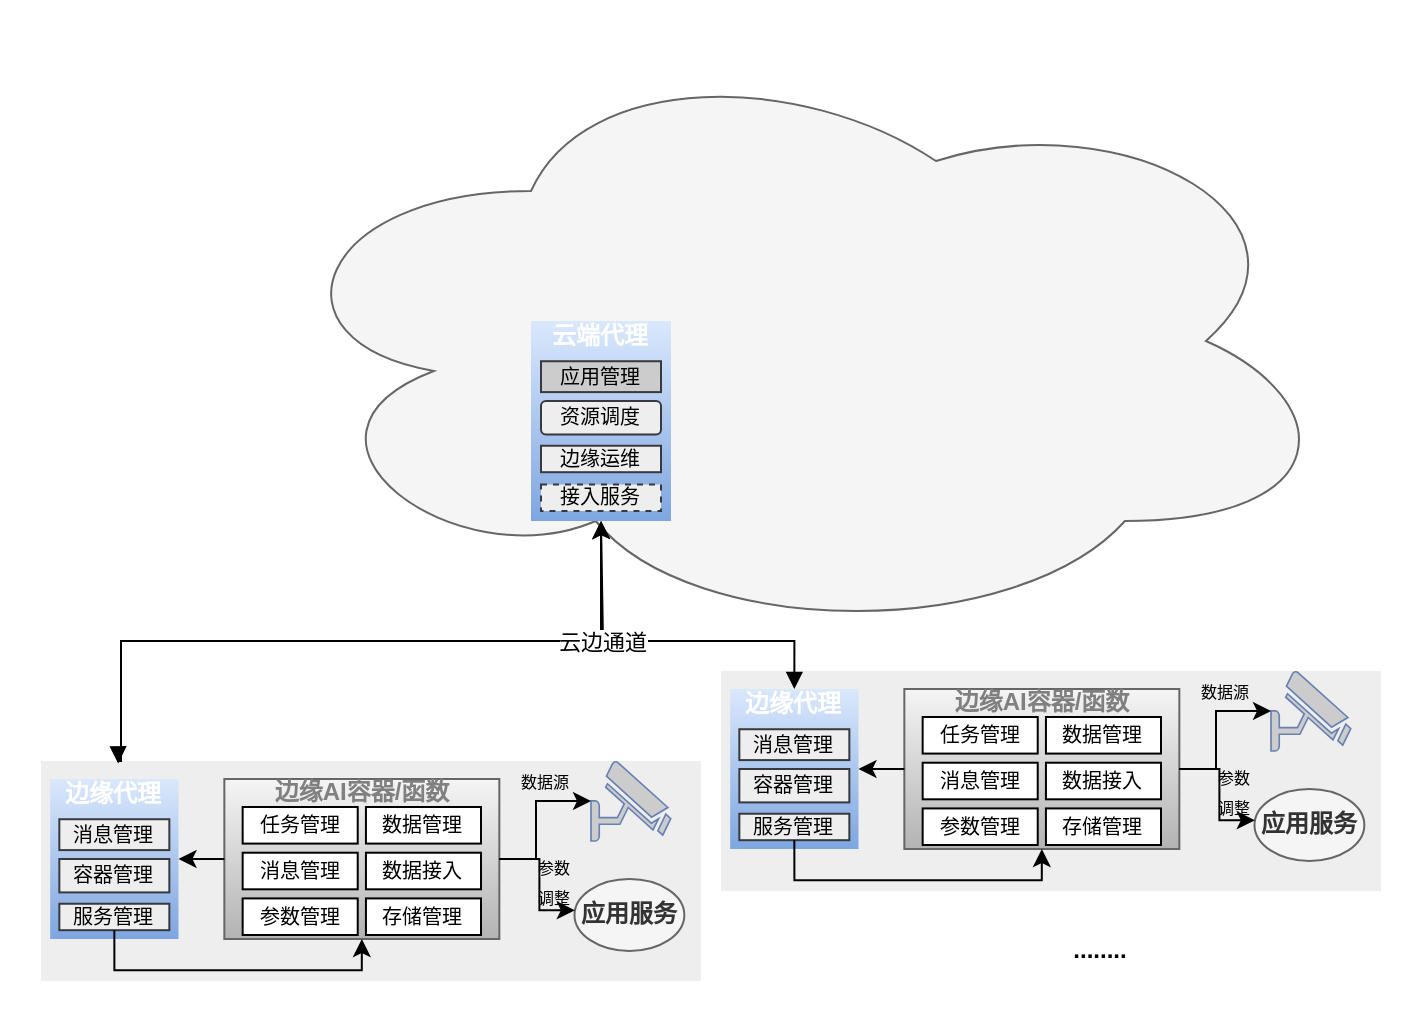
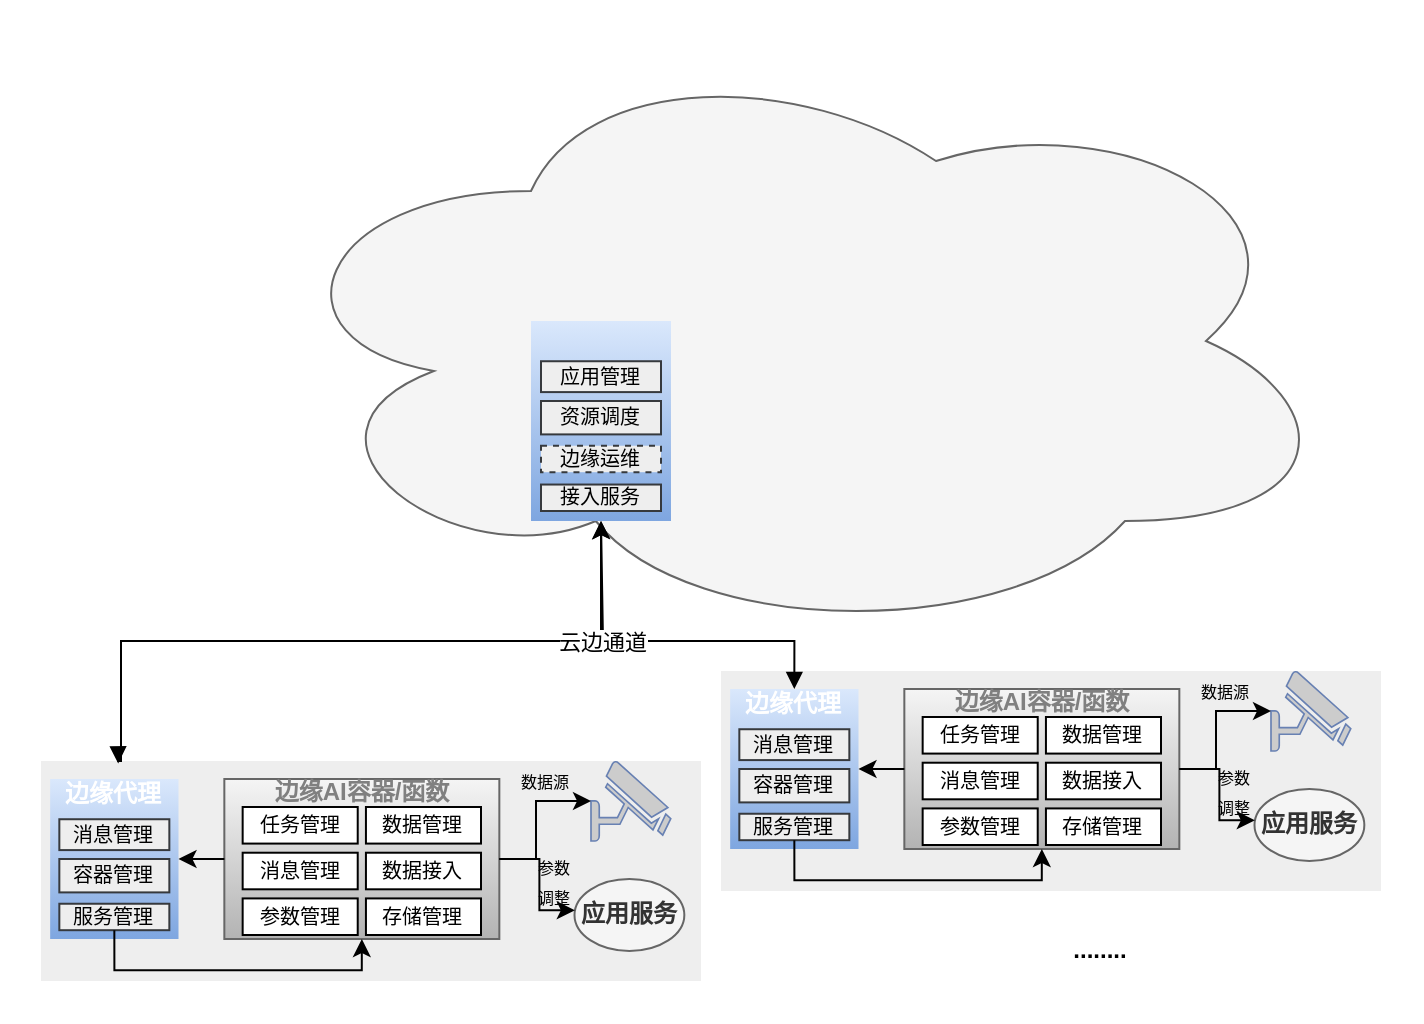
  <mxCell id="0" />
  <mxCell id="1" parent="0" />
  <mxCell id="2" value="" style="ellipse;shape=cloud;whiteSpace=wrap;html=1;fillColor=#f5f5f5;fontColor=#333333;strokeColor=#666666;" vertex="1" parent="1"><mxGeometry x="130" y="20" width="540" height="300" as="geometry" /></mxCell>
  <mxCell id="3" value="" style="group" vertex="1" connectable="0" parent="1"><mxGeometry x="260" y="160" width="80" height="100.004" as="geometry" /></mxCell>
  <mxCell id="4" value="" style="rounded=0;whiteSpace=wrap;html=1;fillColor=#dae8fc;gradientColor=#7ea6e0;strokeColor=none;container=0;" vertex="1" parent="3"><mxGeometry x="5" width="70" height="100" as="geometry" /></mxCell>
- <mxCell id="5" value="&lt;font color=&quot;#ffffff&quot;&gt;&lt;b&gt;云端代理&lt;/b&gt;&lt;/font&gt;" style="rounded=0;whiteSpace=wrap;html=1;strokeColor=none;fillColor=none;container=0;" vertex="1" parent="3"><mxGeometry x="10" width="60" height="15.121" as="geometry" /></mxCell>
- <mxCell id="6" value="&lt;font style=&quot;font-size: 10px;&quot;&gt;资源调度&lt;/font&gt;" style="whiteSpace=wrap;html=1;fillColor=#eeeeee;strokeColor=#36393d;container=0;rounded=1;" vertex="1" parent="3"><mxGeometry x="10" y="40" width="60" height="16.7" as="geometry" /></mxCell>
- <mxCell id="7" value="&lt;font style=&quot;font-size: 10px;&quot;&gt;边缘运维&lt;/font&gt;" style="rounded=0;whiteSpace=wrap;html=1;fillColor=#eeeeee;strokeColor=#36393d;container=0;" vertex="1" parent="3"><mxGeometry x="10" y="62.374" width="60" height="13.231" as="geometry" /></mxCell>
- <mxCell id="8" value="&lt;font style=&quot;font-size: 10px;&quot;&gt;应用管理&lt;/font&gt;" style="rounded=0;whiteSpace=wrap;html=1;fillColor=#cccccc;strokeColor=#36393d;container=0;" vertex="1" parent="3"><mxGeometry x="10" y="20.12" width="60" height="15.43" as="geometry" /></mxCell>
- <mxCell id="9" value="&lt;font style=&quot;font-size: 10px;&quot;&gt;接入服务&lt;/font&gt;" style="rounded=0;whiteSpace=wrap;html=1;fillColor=#eeeeee;strokeColor=#36393d;container=0;dashed=1;" vertex="1" parent="3"><mxGeometry x="10" y="81.774" width="60" height="13.231" as="geometry" /></mxCell>
+ <mxCell id="6" value="&lt;font style=&quot;font-size: 10px;&quot;&gt;资源调度&lt;/font&gt;" style="rounded=0;whiteSpace=wrap;html=1;fillColor=#eeeeee;strokeColor=#36393d;container=0;" vertex="1" parent="3"><mxGeometry x="10" y="40" width="60" height="16.7" as="geometry" /></mxCell>
+ <mxCell id="7" value="&lt;font style=&quot;font-size: 10px;&quot;&gt;边缘运维&lt;/font&gt;" style="rounded=0;whiteSpace=wrap;html=1;fillColor=#eeeeee;strokeColor=#36393d;container=0;dashed=1;" vertex="1" parent="3"><mxGeometry x="10" y="62.374" width="60" height="13.231" as="geometry" /></mxCell>
+ <mxCell id="8" value="&lt;font style=&quot;font-size: 10px;&quot;&gt;应用管理&lt;/font&gt;" style="rounded=0;whiteSpace=wrap;html=1;fillColor=#eeeeee;strokeColor=#36393d;container=0;" vertex="1" parent="3"><mxGeometry x="10" y="20.12" width="60" height="15.43" as="geometry" /></mxCell>
+ <mxCell id="9" value="&lt;font style=&quot;font-size: 10px;&quot;&gt;接入服务&lt;/font&gt;" style="rounded=0;whiteSpace=wrap;html=1;fillColor=#eeeeee;strokeColor=#36393d;container=0;" vertex="1" parent="3"><mxGeometry x="10" y="81.774" width="60" height="13.231" as="geometry" /></mxCell>
  <mxCell id="10" value="" style="group" vertex="1" connectable="0" parent="1"><mxGeometry x="360" y="325" width="330" height="120" as="geometry" /></mxCell>
  <mxCell id="11" value="" style="rounded=0;whiteSpace=wrap;html=1;fillColor=#eeeeee;strokeColor=none;" vertex="1" parent="10"><mxGeometry y="10" width="330" height="110" as="geometry" /></mxCell>
  <mxCell id="12" value="" style="group" vertex="1" connectable="0" parent="10"><mxGeometry x="91.667" width="230" height="114" as="geometry" /></mxCell>
  <mxCell id="13" value="" style="fontColor=#0066CC;verticalAlign=top;verticalLabelPosition=bottom;labelPosition=center;align=center;html=1;outlineConnect=0;fillColor=#CCCCCC;strokeColor=#6881B3;gradientColor=none;gradientDirection=north;strokeWidth=2;shape=mxgraph.networks.security_camera;" vertex="1" parent="12"><mxGeometry x="183.333" y="10" width="39.875" height="40" as="geometry" /></mxCell>
  <mxCell id="14" value="&lt;b&gt;应用服务&lt;/b&gt;" style="ellipse;whiteSpace=wrap;html=1;fillColor=#f5f5f5;fontColor=#333333;strokeColor=#666666;" vertex="1" parent="12"><mxGeometry x="175.08" y="69" width="54.92" height="36" as="geometry" /></mxCell>
  <mxCell id="15" value="" style="group" vertex="1" connectable="0" parent="12"><mxGeometry y="19" width="137.5" height="80" as="geometry" /></mxCell>
  <mxCell id="16" value="" style="rounded=0;whiteSpace=wrap;html=1;fillColor=#f5f5f5;strokeColor=#666666;gradientColor=#b3b3b3;" vertex="1" parent="15"><mxGeometry width="137.5" height="80" as="geometry" /></mxCell>
  <mxCell id="17" value="&lt;b style=&quot;&quot;&gt;&lt;font color=&quot;#808080&quot;&gt;边缘AI容器/函数&lt;/font&gt;&lt;/b&gt;" style="rounded=0;whiteSpace=wrap;html=1;strokeColor=none;fillColor=none;" vertex="1" parent="15"><mxGeometry x="22.917" y="2.133" width="91.667" height="10.667" as="geometry" /></mxCell>
  <mxCell id="18" value="" style="group;fontSize=10;" vertex="1" connectable="0" parent="15"><mxGeometry x="9.167" y="14" width="119.167" height="64" as="geometry" /></mxCell>
  <mxCell id="19" value="任务管理" style="rounded=0;whiteSpace=wrap;html=1;fontSize=10;" vertex="1" parent="18"><mxGeometry width="57.529" height="18.286" as="geometry" /></mxCell>
  <mxCell id="20" value="数据管理" style="rounded=0;whiteSpace=wrap;html=1;fontSize=10;" vertex="1" parent="18"><mxGeometry x="61.638" width="57.529" height="18.286" as="geometry" /></mxCell>
  <mxCell id="21" value="数据接入" style="rounded=0;whiteSpace=wrap;html=1;fontSize=10;" vertex="1" parent="18"><mxGeometry x="61.638" y="22.857" width="57.529" height="18.286" as="geometry" /></mxCell>
  <mxCell id="22" value="消息管理" style="rounded=0;whiteSpace=wrap;html=1;fontSize=10;" vertex="1" parent="18"><mxGeometry y="22.857" width="57.529" height="18.286" as="geometry" /></mxCell>
  <mxCell id="23" value="参数管理" style="rounded=0;whiteSpace=wrap;html=1;fontSize=10;" vertex="1" parent="18"><mxGeometry y="45.714" width="57.529" height="18.286" as="geometry" /></mxCell>
  <mxCell id="24" value="存储管理" style="rounded=0;whiteSpace=wrap;html=1;fontSize=10;" vertex="1" parent="18"><mxGeometry x="61.638" y="45.714" width="57.529" height="18.286" as="geometry" /></mxCell>
  <mxCell id="25" style="edgeStyle=orthogonalEdgeStyle;rounded=0;orthogonalLoop=1;jettySize=auto;html=1;exitX=1;exitY=0.5;exitDx=0;exitDy=0;entryX=0;entryY=0.5;entryDx=0;entryDy=0;entryPerimeter=0;" edge="1" parent="12" source="16" target="13"><mxGeometry relative="1" as="geometry"><Array as="points"><mxPoint x="155.833" y="59" /><mxPoint x="155.833" y="30" /></Array></mxGeometry></mxCell>
  <mxCell id="26" style="edgeStyle=orthogonalEdgeStyle;rounded=0;orthogonalLoop=1;jettySize=auto;html=1;exitX=1;exitY=0.5;exitDx=0;exitDy=0;entryX=0.003;entryY=0.434;entryDx=0;entryDy=0;entryPerimeter=0;" edge="1" parent="12" source="16" target="14"><mxGeometry relative="1" as="geometry" /></mxCell>
  <mxCell id="27" value="&lt;font style=&quot;font-size: 8px;&quot;&gt;数据源&lt;/font&gt;" style="text;html=1;strokeColor=none;fillColor=none;align=center;verticalAlign=middle;whiteSpace=wrap;rounded=0;" vertex="1" parent="12"><mxGeometry x="147.125" y="10" width="27.042" height="20" as="geometry" /></mxCell>
  <mxCell id="28" value="&lt;font style=&quot;font-size: 8px;&quot;&gt;参数调整&lt;/font&gt;" style="text;html=1;strokeColor=none;fillColor=none;align=center;verticalAlign=middle;whiteSpace=wrap;rounded=0;" vertex="1" parent="12"><mxGeometry x="155.833" y="60" width="18.333" height="20" as="geometry" /></mxCell>
  <mxCell id="29" value="" style="group" vertex="1" connectable="0" parent="10"><mxGeometry y="19" width="73.333" height="86" as="geometry" /></mxCell>
  <mxCell id="30" value="" style="rounded=0;whiteSpace=wrap;html=1;fillColor=#dae8fc;gradientColor=#7ea6e0;strokeColor=none;container=0;" vertex="1" parent="29"><mxGeometry x="4.583" width="64.167" height="80" as="geometry" /></mxCell>
  <mxCell id="31" style="edgeStyle=orthogonalEdgeStyle;rounded=0;orthogonalLoop=1;jettySize=auto;html=1;exitX=0.5;exitY=0;exitDx=0;exitDy=0;startArrow=block;startFill=1;" edge="1" parent="29" source="32"><mxGeometry relative="1" as="geometry"><mxPoint x="-60" y="-84" as="targetPoint" /><Array as="points"><mxPoint x="37" y="-24" /><mxPoint x="-59" y="-24" /><mxPoint x="-59" y="-84" /></Array></mxGeometry></mxCell>
  <mxCell id="32" value="&lt;font color=&quot;#ffffff&quot;&gt;&lt;b&gt;边缘代理&lt;/b&gt;&lt;/font&gt;" style="rounded=0;whiteSpace=wrap;html=1;strokeColor=none;fillColor=none;container=0;" vertex="1" parent="29"><mxGeometry x="9.167" width="55.0" height="15.121" as="geometry" /></mxCell>
  <mxCell id="33" value="&lt;font style=&quot;font-size: 10px;&quot;&gt;容器管理&lt;/font&gt;" style="rounded=0;whiteSpace=wrap;html=1;fillColor=#eeeeee;strokeColor=#36393d;container=0;" vertex="1" parent="29"><mxGeometry x="9.167" y="40" width="55.0" height="16.7" as="geometry" /></mxCell>
  <mxCell id="34" value="&lt;font style=&quot;font-size: 10px;&quot;&gt;服务管理&lt;/font&gt;" style="rounded=0;whiteSpace=wrap;html=1;fillColor=#eeeeee;strokeColor=#36393d;container=0;" vertex="1" parent="29"><mxGeometry x="9.167" y="62.374" width="55.0" height="13.231" as="geometry" /></mxCell>
  <mxCell id="35" value="&lt;font style=&quot;font-size: 10px;&quot;&gt;消息管理&lt;/font&gt;" style="rounded=0;whiteSpace=wrap;html=1;fillColor=#eeeeee;strokeColor=#36393d;container=0;" vertex="1" parent="29"><mxGeometry x="9.167" y="20.12" width="55.0" height="15.43" as="geometry" /></mxCell>
  <mxCell id="36" style="edgeStyle=orthogonalEdgeStyle;rounded=0;orthogonalLoop=1;jettySize=auto;html=1;exitX=0;exitY=0.5;exitDx=0;exitDy=0;entryX=1;entryY=0.5;entryDx=0;entryDy=0;" edge="1" parent="10" source="16" target="30"><mxGeometry relative="1" as="geometry" /></mxCell>
  <mxCell id="37" style="edgeStyle=orthogonalEdgeStyle;rounded=0;orthogonalLoop=1;jettySize=auto;html=1;exitX=0.5;exitY=1;exitDx=0;exitDy=0;entryX=0.5;entryY=1;entryDx=0;entryDy=0;" edge="1" parent="10" source="34" target="16"><mxGeometry relative="1" as="geometry" /></mxCell>
  <mxCell id="38" value="" style="group" vertex="1" connectable="0" parent="1"><mxGeometry x="20" y="370" width="330" height="120" as="geometry" /></mxCell>
  <mxCell id="39" value="" style="rounded=0;whiteSpace=wrap;html=1;fillColor=#eeeeee;strokeColor=none;" vertex="1" parent="38"><mxGeometry y="10" width="330" height="110" as="geometry" /></mxCell>
  <mxCell id="40" value="" style="group" vertex="1" connectable="0" parent="38"><mxGeometry x="91.667" width="230" height="114" as="geometry" /></mxCell>
  <mxCell id="41" value="" style="fontColor=#0066CC;verticalAlign=top;verticalLabelPosition=bottom;labelPosition=center;align=center;html=1;outlineConnect=0;fillColor=#CCCCCC;strokeColor=#6881B3;gradientColor=none;gradientDirection=north;strokeWidth=2;shape=mxgraph.networks.security_camera;" vertex="1" parent="40"><mxGeometry x="183.333" y="10" width="39.875" height="40" as="geometry" /></mxCell>
  <mxCell id="42" value="&lt;b&gt;应用服务&lt;/b&gt;" style="ellipse;whiteSpace=wrap;html=1;fillColor=#f5f5f5;fontColor=#333333;strokeColor=#666666;" vertex="1" parent="40"><mxGeometry x="175.08" y="69" width="54.92" height="36" as="geometry" /></mxCell>
  <mxCell id="43" value="" style="group" vertex="1" connectable="0" parent="40"><mxGeometry y="19" width="137.5" height="80" as="geometry" /></mxCell>
  <mxCell id="44" value="" style="rounded=0;whiteSpace=wrap;html=1;fillColor=#f5f5f5;strokeColor=#666666;gradientColor=#b3b3b3;" vertex="1" parent="43"><mxGeometry width="137.5" height="80" as="geometry" /></mxCell>
  <mxCell id="45" value="&lt;b style=&quot;&quot;&gt;&lt;font color=&quot;#808080&quot;&gt;边缘AI容器/函数&lt;/font&gt;&lt;/b&gt;" style="rounded=0;whiteSpace=wrap;html=1;strokeColor=none;fillColor=none;" vertex="1" parent="43"><mxGeometry x="22.917" y="2.133" width="91.667" height="10.667" as="geometry" /></mxCell>
  <mxCell id="46" value="" style="group;fontSize=10;" vertex="1" connectable="0" parent="43"><mxGeometry x="9.167" y="14" width="119.167" height="64" as="geometry" /></mxCell>
  <mxCell id="47" value="任务管理" style="rounded=0;whiteSpace=wrap;html=1;fontSize=10;" vertex="1" parent="46"><mxGeometry width="57.529" height="18.286" as="geometry" /></mxCell>
  <mxCell id="48" value="数据管理" style="rounded=0;whiteSpace=wrap;html=1;fontSize=10;" vertex="1" parent="46"><mxGeometry x="61.638" width="57.529" height="18.286" as="geometry" /></mxCell>
  <mxCell id="49" value="数据接入" style="rounded=0;whiteSpace=wrap;html=1;fontSize=10;" vertex="1" parent="46"><mxGeometry x="61.638" y="22.857" width="57.529" height="18.286" as="geometry" /></mxCell>
  <mxCell id="50" value="消息管理" style="rounded=0;whiteSpace=wrap;html=1;fontSize=10;" vertex="1" parent="46"><mxGeometry y="22.857" width="57.529" height="18.286" as="geometry" /></mxCell>
  <mxCell id="51" value="参数管理" style="rounded=0;whiteSpace=wrap;html=1;fontSize=10;" vertex="1" parent="46"><mxGeometry y="45.714" width="57.529" height="18.286" as="geometry" /></mxCell>
  <mxCell id="52" value="存储管理" style="rounded=0;whiteSpace=wrap;html=1;fontSize=10;" vertex="1" parent="46"><mxGeometry x="61.638" y="45.714" width="57.529" height="18.286" as="geometry" /></mxCell>
  <mxCell id="53" style="edgeStyle=orthogonalEdgeStyle;rounded=0;orthogonalLoop=1;jettySize=auto;html=1;exitX=1;exitY=0.5;exitDx=0;exitDy=0;entryX=0;entryY=0.5;entryDx=0;entryDy=0;entryPerimeter=0;" edge="1" parent="40" source="44" target="41"><mxGeometry relative="1" as="geometry"><Array as="points"><mxPoint x="155.833" y="59" /><mxPoint x="155.833" y="30" /></Array></mxGeometry></mxCell>
  <mxCell id="54" style="edgeStyle=orthogonalEdgeStyle;rounded=0;orthogonalLoop=1;jettySize=auto;html=1;exitX=1;exitY=0.5;exitDx=0;exitDy=0;entryX=0.003;entryY=0.434;entryDx=0;entryDy=0;entryPerimeter=0;" edge="1" parent="40" source="44" target="42"><mxGeometry relative="1" as="geometry" /></mxCell>
  <mxCell id="55" value="&lt;font style=&quot;font-size: 8px;&quot;&gt;数据源&lt;/font&gt;" style="text;html=1;strokeColor=none;fillColor=none;align=center;verticalAlign=middle;whiteSpace=wrap;rounded=0;" vertex="1" parent="40"><mxGeometry x="147.125" y="10" width="27.042" height="20" as="geometry" /></mxCell>
  <mxCell id="56" value="&lt;font style=&quot;font-size: 8px;&quot;&gt;参数调整&lt;/font&gt;" style="text;html=1;strokeColor=none;fillColor=none;align=center;verticalAlign=middle;whiteSpace=wrap;rounded=0;" vertex="1" parent="40"><mxGeometry x="155.833" y="60" width="18.333" height="20" as="geometry" /></mxCell>
  <mxCell id="57" value="" style="group" vertex="1" connectable="0" parent="38"><mxGeometry y="19" width="73.333" height="86" as="geometry" /></mxCell>
  <mxCell id="58" value="" style="rounded=0;whiteSpace=wrap;html=1;fillColor=#dae8fc;gradientColor=#7ea6e0;strokeColor=none;container=0;" vertex="1" parent="57"><mxGeometry x="4.583" width="64.167" height="80" as="geometry" /></mxCell>
  <mxCell id="59" value="&lt;font color=&quot;#ffffff&quot;&gt;&lt;b&gt;边缘代理&lt;/b&gt;&lt;/font&gt;" style="rounded=0;whiteSpace=wrap;html=1;strokeColor=none;fillColor=none;container=0;" vertex="1" parent="57"><mxGeometry x="9.167" width="55.0" height="15.121" as="geometry" /></mxCell>
  <mxCell id="60" value="&lt;font style=&quot;font-size: 10px;&quot;&gt;容器管理&lt;/font&gt;" style="rounded=0;whiteSpace=wrap;html=1;fillColor=#eeeeee;strokeColor=#36393d;container=0;" vertex="1" parent="57"><mxGeometry x="9.167" y="40" width="55.0" height="16.7" as="geometry" /></mxCell>
  <mxCell id="61" value="&lt;font style=&quot;font-size: 10px;&quot;&gt;服务管理&lt;/font&gt;" style="rounded=0;whiteSpace=wrap;html=1;fillColor=#eeeeee;strokeColor=#36393d;container=0;" vertex="1" parent="57"><mxGeometry x="9.167" y="62.374" width="55.0" height="13.231" as="geometry" /></mxCell>
  <mxCell id="62" value="&lt;font style=&quot;font-size: 10px;&quot;&gt;消息管理&lt;/font&gt;" style="rounded=0;whiteSpace=wrap;html=1;fillColor=#eeeeee;strokeColor=#36393d;container=0;" vertex="1" parent="57"><mxGeometry x="9.167" y="20.12" width="55.0" height="15.43" as="geometry" /></mxCell>
  <mxCell id="63" style="edgeStyle=orthogonalEdgeStyle;rounded=0;orthogonalLoop=1;jettySize=auto;html=1;exitX=0;exitY=0.5;exitDx=0;exitDy=0;entryX=1;entryY=0.5;entryDx=0;entryDy=0;" edge="1" parent="38" source="44" target="58"><mxGeometry relative="1" as="geometry" /></mxCell>
  <mxCell id="64" style="edgeStyle=orthogonalEdgeStyle;rounded=0;orthogonalLoop=1;jettySize=auto;html=1;exitX=0.5;exitY=1;exitDx=0;exitDy=0;entryX=0.5;entryY=1;entryDx=0;entryDy=0;" edge="1" parent="38" source="61" target="44"><mxGeometry relative="1" as="geometry" /></mxCell>
  <mxCell id="65" value="&lt;b&gt;........&lt;/b&gt;" style="text;html=1;strokeColor=none;fillColor=none;align=center;verticalAlign=middle;whiteSpace=wrap;rounded=0;" vertex="1" parent="1"><mxGeometry x="520" y="460" width="60" height="30" as="geometry" /></mxCell>
  <mxCell id="66" style="edgeStyle=orthogonalEdgeStyle;rounded=0;orthogonalLoop=1;jettySize=auto;html=1;exitX=0.117;exitY=0.011;exitDx=0;exitDy=0;entryX=0.5;entryY=1;entryDx=0;entryDy=0;startArrow=block;startFill=1;exitPerimeter=0;" edge="1" parent="1" source="39" target="4"><mxGeometry relative="1" as="geometry"><Array as="points"><mxPoint x="59" y="380" /><mxPoint x="60" y="380" /><mxPoint x="60" y="320" /><mxPoint x="300" y="320" /></Array></mxGeometry></mxCell>
  <mxCell id="67" value="云边通道" style="edgeLabel;html=1;align=center;verticalAlign=middle;resizable=0;points=[];" vertex="1" connectable="0" parent="66"><mxGeometry x="0.28" relative="1" as="geometry"><mxPoint x="71" as="offset" /></mxGeometry></mxCell>
